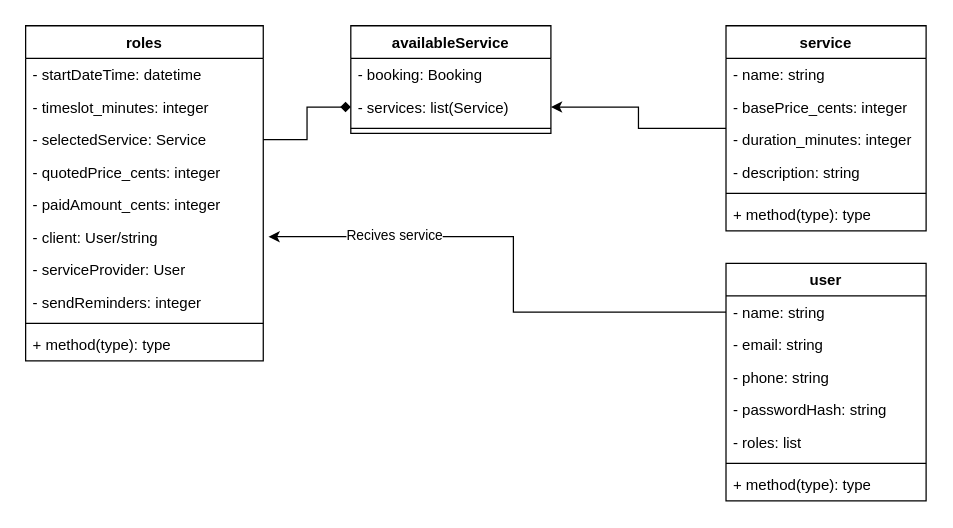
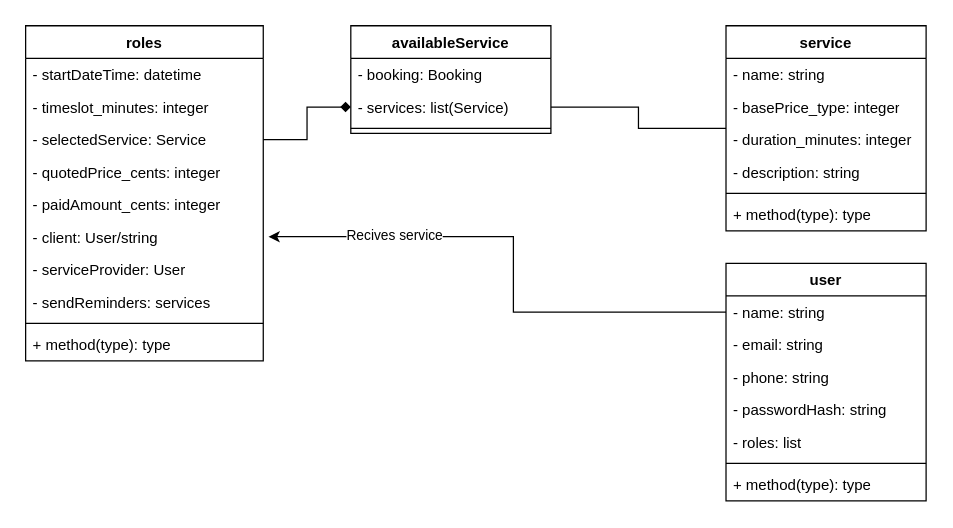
  <mxCell id="0" />
  <mxCell id="1" parent="0" />
  <mxCell id="2" value="roles" style="swimlane;fontStyle=1;align=center;verticalAlign=top;childLayout=stackLayout;horizontal=1;startSize=26;horizontalStack=0;resizeParent=1;resizeParentMax=0;resizeLast=0;collapsible=1;marginBottom=0;whiteSpace=wrap;html=1;" vertex="1" parent="1"><mxGeometry x="20" y="20" width="190" height="268" as="geometry" /></mxCell>
  <mxCell id="3" value="- startDateTime: datetime" style="text;strokeColor=none;fillColor=none;align=left;verticalAlign=top;spacingLeft=4;spacingRight=4;overflow=hidden;rotatable=0;points=[[0,0.5],[1,0.5]];portConstraint=eastwest;whiteSpace=wrap;html=1;" vertex="1" parent="2"><mxGeometry y="26" width="190" height="26" as="geometry" /></mxCell>
  <mxCell id="4" value="- timeslot_minutes: integer" style="text;strokeColor=none;fillColor=none;align=left;verticalAlign=top;spacingLeft=4;spacingRight=4;overflow=hidden;rotatable=0;points=[[0,0.5],[1,0.5]];portConstraint=eastwest;whiteSpace=wrap;html=1;" vertex="1" parent="2"><mxGeometry y="52" width="190" height="26" as="geometry" /></mxCell>
  <mxCell id="5" value="- selectedService: Service&lt;span style=&quot;white-space: pre;&quot;&gt; &lt;/span&gt;" style="text;strokeColor=none;fillColor=none;align=left;verticalAlign=top;spacingLeft=4;spacingRight=4;overflow=hidden;rotatable=0;points=[[0,0.5],[1,0.5]];portConstraint=eastwest;whiteSpace=wrap;html=1;" vertex="1" parent="2"><mxGeometry y="78" width="190" height="26" as="geometry" /></mxCell>
  <mxCell id="6" value="- quotedPrice_cents: integer" style="text;strokeColor=none;fillColor=none;align=left;verticalAlign=top;spacingLeft=4;spacingRight=4;overflow=hidden;rotatable=0;points=[[0,0.5],[1,0.5]];portConstraint=eastwest;whiteSpace=wrap;html=1;" vertex="1" parent="2"><mxGeometry y="104" width="190" height="26" as="geometry" /></mxCell>
  <mxCell id="7" value="- paidAmount_cents: integer" style="text;strokeColor=none;fillColor=none;align=left;verticalAlign=top;spacingLeft=4;spacingRight=4;overflow=hidden;rotatable=0;points=[[0,0.5],[1,0.5]];portConstraint=eastwest;whiteSpace=wrap;html=1;" vertex="1" parent="2"><mxGeometry y="130" width="190" height="26" as="geometry" /></mxCell>
  <mxCell id="8" value="- client: User/string" style="text;strokeColor=none;fillColor=none;align=left;verticalAlign=top;spacingLeft=4;spacingRight=4;overflow=hidden;rotatable=0;points=[[0,0.5],[1,0.5]];portConstraint=eastwest;whiteSpace=wrap;html=1;" vertex="1" parent="2"><mxGeometry y="156" width="190" height="26" as="geometry" /></mxCell>
  <mxCell id="9" value="- serviceProvider: User" style="text;strokeColor=none;fillColor=none;align=left;verticalAlign=top;spacingLeft=4;spacingRight=4;overflow=hidden;rotatable=0;points=[[0,0.5],[1,0.5]];portConstraint=eastwest;whiteSpace=wrap;html=1;" vertex="1" parent="2"><mxGeometry y="182" width="190" height="26" as="geometry" /></mxCell>
- <mxCell id="10" value="- sendReminders: integer" style="text;strokeColor=none;fillColor=none;align=left;verticalAlign=top;spacingLeft=4;spacingRight=4;overflow=hidden;rotatable=0;points=[[0,0.5],[1,0.5]];portConstraint=eastwest;whiteSpace=wrap;html=1;" vertex="1" parent="2"><mxGeometry y="208" width="190" height="26" as="geometry" /></mxCell>
+ <mxCell id="10" value="- sendReminders: services" style="text;strokeColor=none;fillColor=none;align=left;verticalAlign=top;spacingLeft=4;spacingRight=4;overflow=hidden;rotatable=0;points=[[0,0.5],[1,0.5]];portConstraint=eastwest;whiteSpace=wrap;html=1;" vertex="1" parent="2"><mxGeometry y="208" width="190" height="26" as="geometry" /></mxCell>
  <mxCell id="11" value="" style="line;strokeWidth=1;fillColor=none;align=left;verticalAlign=middle;spacingTop=-1;spacingLeft=3;spacingRight=3;rotatable=0;labelPosition=right;points=[];portConstraint=eastwest;strokeColor=inherit;" vertex="1" parent="2"><mxGeometry y="234" width="190" height="8" as="geometry" /></mxCell>
  <mxCell id="12" value="+ method(type): type" style="text;strokeColor=none;fillColor=none;align=left;verticalAlign=top;spacingLeft=4;spacingRight=4;overflow=hidden;rotatable=0;points=[[0,0.5],[1,0.5]];portConstraint=eastwest;whiteSpace=wrap;html=1;" vertex="1" parent="2"><mxGeometry y="242" width="190" height="26" as="geometry" /></mxCell>
- <mxCell id="13" style="edgeStyle=orthogonalEdgeStyle;rounded=0;orthogonalLoop=1;jettySize=auto;html=1;" edge="1" parent="1" source="14" target="31"><mxGeometry relative="1" as="geometry" /></mxCell>
+ <mxCell id="13" style="edgeStyle=orthogonalEdgeStyle;rounded=0;orthogonalLoop=1;jettySize=auto;html=1;endArrow=none;" edge="1" parent="1" source="14" target="31"><mxGeometry relative="1" as="geometry" /></mxCell>
  <mxCell id="14" value="service" style="swimlane;fontStyle=1;align=center;verticalAlign=top;childLayout=stackLayout;horizontal=1;startSize=26;horizontalStack=0;resizeParent=1;resizeParentMax=0;resizeLast=0;collapsible=1;marginBottom=0;whiteSpace=wrap;html=1;" vertex="1" parent="1"><mxGeometry x="580" y="20" width="160" height="164" as="geometry" /></mxCell>
  <mxCell id="15" value="&lt;div&gt;- name: string&lt;/div&gt;&lt;div&gt;&lt;br&gt;&lt;/div&gt;" style="text;strokeColor=none;fillColor=none;align=left;verticalAlign=top;spacingLeft=4;spacingRight=4;overflow=hidden;rotatable=0;points=[[0,0.5],[1,0.5]];portConstraint=eastwest;whiteSpace=wrap;html=1;" vertex="1" parent="14"><mxGeometry y="26" width="160" height="26" as="geometry" /></mxCell>
- <mxCell id="16" value="&lt;div&gt;- basePrice_cents: integer&lt;/div&gt;" style="text;strokeColor=none;fillColor=none;align=left;verticalAlign=top;spacingLeft=4;spacingRight=4;overflow=hidden;rotatable=0;points=[[0,0.5],[1,0.5]];portConstraint=eastwest;whiteSpace=wrap;html=1;" vertex="1" parent="14"><mxGeometry y="52" width="160" height="26" as="geometry" /></mxCell>
+ <mxCell id="16" value="&lt;div&gt;- basePrice_type: integer&lt;/div&gt;" style="text;strokeColor=none;fillColor=none;align=left;verticalAlign=top;spacingLeft=4;spacingRight=4;overflow=hidden;rotatable=0;points=[[0,0.5],[1,0.5]];portConstraint=eastwest;whiteSpace=wrap;html=1;" vertex="1" parent="14"><mxGeometry y="52" width="160" height="26" as="geometry" /></mxCell>
  <mxCell id="17" value="&lt;div&gt;- duration_minutes: integer&lt;/div&gt;&lt;div&gt;&lt;br&gt;&lt;/div&gt;" style="text;strokeColor=none;fillColor=none;align=left;verticalAlign=top;spacingLeft=4;spacingRight=4;overflow=hidden;rotatable=0;points=[[0,0.5],[1,0.5]];portConstraint=eastwest;whiteSpace=wrap;html=1;" vertex="1" parent="14"><mxGeometry y="78" width="160" height="26" as="geometry" /></mxCell>
  <mxCell id="18" value="&lt;div&gt;- description: string&lt;/div&gt;&lt;div&gt;&lt;br&gt;&lt;/div&gt;" style="text;strokeColor=none;fillColor=none;align=left;verticalAlign=top;spacingLeft=4;spacingRight=4;overflow=hidden;rotatable=0;points=[[0,0.5],[1,0.5]];portConstraint=eastwest;whiteSpace=wrap;html=1;" vertex="1" parent="14"><mxGeometry y="104" width="160" height="26" as="geometry" /></mxCell>
  <mxCell id="19" value="" style="line;strokeWidth=1;fillColor=none;align=left;verticalAlign=middle;spacingTop=-1;spacingLeft=3;spacingRight=3;rotatable=0;labelPosition=right;points=[];portConstraint=eastwest;strokeColor=inherit;" vertex="1" parent="14"><mxGeometry y="130" width="160" height="8" as="geometry" /></mxCell>
  <mxCell id="20" value="+ method(type): type" style="text;strokeColor=none;fillColor=none;align=left;verticalAlign=top;spacingLeft=4;spacingRight=4;overflow=hidden;rotatable=0;points=[[0,0.5],[1,0.5]];portConstraint=eastwest;whiteSpace=wrap;html=1;" vertex="1" parent="14"><mxGeometry y="138" width="160" height="26" as="geometry" /></mxCell>
  <mxCell id="21" value="user" style="swimlane;fontStyle=1;align=center;verticalAlign=top;childLayout=stackLayout;horizontal=1;startSize=26;horizontalStack=0;resizeParent=1;resizeParentMax=0;resizeLast=0;collapsible=1;marginBottom=0;whiteSpace=wrap;html=1;" vertex="1" parent="1"><mxGeometry x="580" y="210" width="160" height="190" as="geometry" /></mxCell>
  <mxCell id="22" value="- name: string" style="text;strokeColor=none;fillColor=none;align=left;verticalAlign=top;spacingLeft=4;spacingRight=4;overflow=hidden;rotatable=0;points=[[0,0.5],[1,0.5]];portConstraint=eastwest;whiteSpace=wrap;html=1;" vertex="1" parent="21"><mxGeometry y="26" width="160" height="26" as="geometry" /></mxCell>
  <mxCell id="23" value="&lt;div&gt;- email: string&lt;/div&gt;" style="text;strokeColor=none;fillColor=none;align=left;verticalAlign=top;spacingLeft=4;spacingRight=4;overflow=hidden;rotatable=0;points=[[0,0.5],[1,0.5]];portConstraint=eastwest;whiteSpace=wrap;html=1;" vertex="1" parent="21"><mxGeometry y="52" width="160" height="26" as="geometry" /></mxCell>
  <mxCell id="24" value="- phone: string" style="text;strokeColor=none;fillColor=none;align=left;verticalAlign=top;spacingLeft=4;spacingRight=4;overflow=hidden;rotatable=0;points=[[0,0.5],[1,0.5]];portConstraint=eastwest;whiteSpace=wrap;html=1;" vertex="1" parent="21"><mxGeometry y="78" width="160" height="26" as="geometry" /></mxCell>
  <mxCell id="25" value="- passwordHash: string" style="text;strokeColor=none;fillColor=none;align=left;verticalAlign=top;spacingLeft=4;spacingRight=4;overflow=hidden;rotatable=0;points=[[0,0.5],[1,0.5]];portConstraint=eastwest;whiteSpace=wrap;html=1;" vertex="1" parent="21"><mxGeometry y="104" width="160" height="26" as="geometry" /></mxCell>
  <mxCell id="26" value="- roles: list" style="text;strokeColor=none;fillColor=none;align=left;verticalAlign=top;spacingLeft=4;spacingRight=4;overflow=hidden;rotatable=0;points=[[0,0.5],[1,0.5]];portConstraint=eastwest;whiteSpace=wrap;html=1;" vertex="1" parent="21"><mxGeometry y="130" width="160" height="26" as="geometry" /></mxCell>
  <mxCell id="27" value="" style="line;strokeWidth=1;fillColor=none;align=left;verticalAlign=middle;spacingTop=-1;spacingLeft=3;spacingRight=3;rotatable=0;labelPosition=right;points=[];portConstraint=eastwest;strokeColor=inherit;" vertex="1" parent="21"><mxGeometry y="156" width="160" height="8" as="geometry" /></mxCell>
  <mxCell id="28" value="+ method(type): type" style="text;strokeColor=none;fillColor=none;align=left;verticalAlign=top;spacingLeft=4;spacingRight=4;overflow=hidden;rotatable=0;points=[[0,0.5],[1,0.5]];portConstraint=eastwest;whiteSpace=wrap;html=1;" vertex="1" parent="21"><mxGeometry y="164" width="160" height="26" as="geometry" /></mxCell>
  <mxCell id="29" value="availableService" style="swimlane;fontStyle=1;align=center;verticalAlign=top;childLayout=stackLayout;horizontal=1;startSize=26;horizontalStack=0;resizeParent=1;resizeParentMax=0;resizeLast=0;collapsible=1;marginBottom=0;whiteSpace=wrap;html=1;" vertex="1" parent="1"><mxGeometry x="280" y="20" width="160" height="86" as="geometry" /></mxCell>
  <mxCell id="30" value="- booking: Booking" style="text;strokeColor=none;fillColor=none;align=left;verticalAlign=top;spacingLeft=4;spacingRight=4;overflow=hidden;rotatable=0;points=[[0,0.5],[1,0.5]];portConstraint=eastwest;whiteSpace=wrap;html=1;" vertex="1" parent="29"><mxGeometry y="26" width="160" height="26" as="geometry" /></mxCell>
  <mxCell id="31" value="- services: list(Service)" style="text;strokeColor=none;fillColor=none;align=left;verticalAlign=top;spacingLeft=4;spacingRight=4;overflow=hidden;rotatable=0;points=[[0,0.5],[1,0.5]];portConstraint=eastwest;whiteSpace=wrap;html=1;" vertex="1" parent="29"><mxGeometry y="52" width="160" height="26" as="geometry" /></mxCell>
  <mxCell id="32" value="" style="line;strokeWidth=1;fillColor=none;align=left;verticalAlign=middle;spacingTop=-1;spacingLeft=3;spacingRight=3;rotatable=0;labelPosition=right;points=[];portConstraint=eastwest;strokeColor=inherit;" vertex="1" parent="29"><mxGeometry y="78" width="160" height="8" as="geometry" /></mxCell>
  <mxCell id="33" style="edgeStyle=orthogonalEdgeStyle;rounded=0;orthogonalLoop=1;jettySize=auto;html=1;endArrow=diamond;" edge="1" parent="1" source="5" target="31"><mxGeometry relative="1" as="geometry" /></mxCell>
  <mxCell id="34" style="edgeStyle=orthogonalEdgeStyle;rounded=0;orthogonalLoop=1;jettySize=auto;html=1;entryX=1.022;entryY=0.489;entryDx=0;entryDy=0;entryPerimeter=0;" edge="1" parent="1" source="22" target="8"><mxGeometry relative="1" as="geometry"><Array as="points"><mxPoint x="410" y="249" /><mxPoint x="410" y="189" /></Array></mxGeometry></mxCell>
  <mxCell id="35" value="Recives service" style="edgeLabel;html=1;align=center;verticalAlign=middle;resizable=0;points=[];" vertex="1" connectable="0" parent="34"><mxGeometry x="0.531" y="-1" relative="1" as="geometry"><mxPoint as="offset" /></mxGeometry></mxCell>
